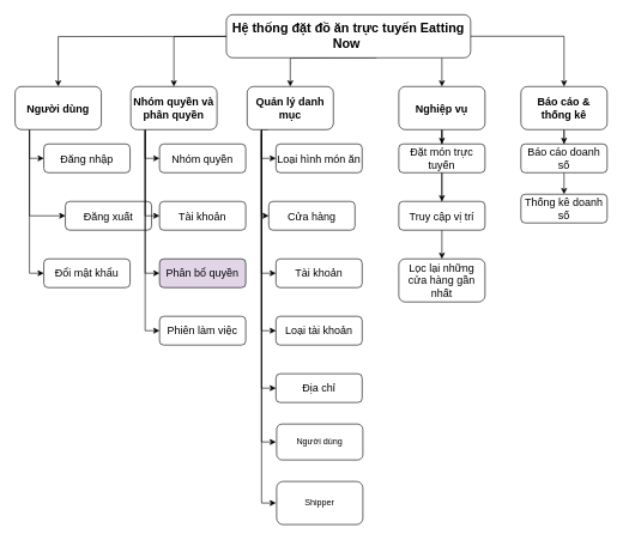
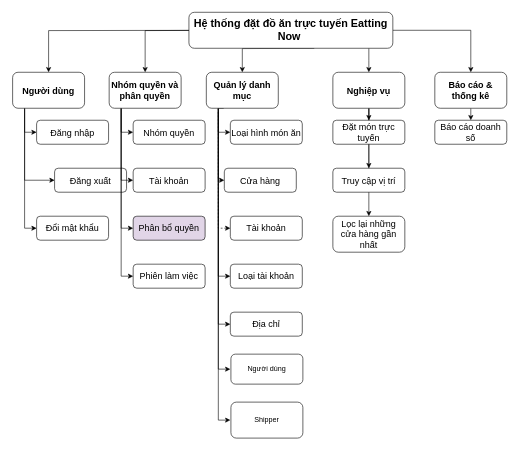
  <mxCell id="0" />
  <mxCell id="1" parent="0" />
  <mxCell id="2" style="edgeStyle=orthogonalEdgeStyle;rounded=0;orthogonalLoop=1;jettySize=auto;html=1;" parent="1" target="11" edge="1"><mxGeometry relative="1" as="geometry"><mxPoint x="383" y="50" as="sourcePoint" /></mxGeometry></mxCell>
  <mxCell id="3" style="edgeStyle=orthogonalEdgeStyle;rounded=0;orthogonalLoop=1;jettySize=auto;html=1;" parent="1" target="31" edge="1"><mxGeometry relative="1" as="geometry"><mxPoint x="383" y="50" as="sourcePoint" /></mxGeometry></mxCell>
  <mxCell id="4" style="edgeStyle=orthogonalEdgeStyle;rounded=0;orthogonalLoop=1;jettySize=auto;html=1;" parent="1" target="23" edge="1"><mxGeometry relative="1" as="geometry"><mxPoint x="523" y="80" as="sourcePoint" /></mxGeometry></mxCell>
  <mxCell id="5" style="edgeStyle=orthogonalEdgeStyle;rounded=0;orthogonalLoop=1;jettySize=auto;html=1;" parent="1" source="7" target="15" edge="1"><mxGeometry relative="1" as="geometry"><Array as="points"><mxPoint x="614" y="100" /><mxPoint x="614" y="100" /></Array></mxGeometry></mxCell>
  <mxCell id="6" style="edgeStyle=orthogonalEdgeStyle;rounded=0;orthogonalLoop=1;jettySize=auto;html=1;" parent="1" source="7" target="46" edge="1"><mxGeometry relative="1" as="geometry"><Array as="points"><mxPoint x="784" y="50" /><mxPoint x="784" y="150" /></Array></mxGeometry></mxCell>
  <mxCell id="7" value="&lt;b&gt;Hệ thống đặt đồ ăn trực tuyến Eatting Now&amp;nbsp;&lt;/b&gt;" style="rounded=1;whiteSpace=wrap;html=1;fontSize=18;" parent="1" vertex="1"><mxGeometry x="314" y="20" width="340" height="60" as="geometry" /></mxCell>
  <mxCell id="8" style="edgeStyle=orthogonalEdgeStyle;rounded=0;orthogonalLoop=1;jettySize=auto;html=1;fontSize=15;" parent="1" source="11" target="24" edge="1"><mxGeometry relative="1" as="geometry"><Array as="points"><mxPoint x="40" y="220" /></Array></mxGeometry></mxCell>
  <mxCell id="9" style="edgeStyle=orthogonalEdgeStyle;rounded=0;orthogonalLoop=1;jettySize=auto;html=1;fontSize=15;" parent="1" source="11" target="25" edge="1"><mxGeometry relative="1" as="geometry"><Array as="points"><mxPoint x="40" y="300" /></Array></mxGeometry></mxCell>
  <mxCell id="10" style="edgeStyle=orthogonalEdgeStyle;rounded=0;orthogonalLoop=1;jettySize=auto;html=1;fontSize=15;" parent="1" source="11" target="26" edge="1"><mxGeometry relative="1" as="geometry"><Array as="points"><mxPoint x="40" y="380" /></Array></mxGeometry></mxCell>
  <mxCell id="11" value="Người dùng" style="rounded=1;whiteSpace=wrap;html=1;fontSize=15;fontStyle=1" parent="1" vertex="1"><mxGeometry x="20" y="120" width="120" height="60" as="geometry" /></mxCell>
  <mxCell id="12" style="edgeStyle=orthogonalEdgeStyle;rounded=0;orthogonalLoop=1;jettySize=auto;html=1;fontSize=15;" parent="1" source="15" target="40" edge="1"><mxGeometry relative="1" as="geometry"><Array as="points"><mxPoint x="614" y="190" /><mxPoint x="614" y="190" /></Array></mxGeometry></mxCell>
  <mxCell id="13" style="edgeStyle=orthogonalEdgeStyle;rounded=0;orthogonalLoop=1;jettySize=auto;html=1;fontSize=15;" parent="1" source="15" target="41" edge="1"><mxGeometry relative="1" as="geometry"><Array as="points"><mxPoint x="614" y="190" /><mxPoint x="614" y="190" /></Array></mxGeometry></mxCell>
  <mxCell id="14" style="edgeStyle=orthogonalEdgeStyle;rounded=0;orthogonalLoop=1;jettySize=auto;html=1;fontSize=15;" parent="1" source="15" target="42" edge="1"><mxGeometry relative="1" as="geometry"><Array as="points"><mxPoint x="614" y="410" /><mxPoint x="614" y="410" /></Array></mxGeometry></mxCell>
  <mxCell id="15" value="Nghiệp vụ" style="rounded=1;whiteSpace=wrap;html=1;fontSize=15;fontStyle=1" parent="1" vertex="1"><mxGeometry x="554" y="120" width="120" height="60" as="geometry" /></mxCell>
  <mxCell id="16" style="edgeStyle=orthogonalEdgeStyle;rounded=0;orthogonalLoop=1;jettySize=auto;html=1;fontSize=15;" parent="1" source="23" target="35" edge="1"><mxGeometry relative="1" as="geometry"><Array as="points"><mxPoint x="363" y="220" /></Array></mxGeometry></mxCell>
  <mxCell id="17" style="edgeStyle=orthogonalEdgeStyle;rounded=0;orthogonalLoop=1;jettySize=auto;html=1;fontSize=15;" parent="1" source="23" target="37" edge="1"><mxGeometry relative="1" as="geometry"><Array as="points"><mxPoint x="363" y="300" /></Array></mxGeometry></mxCell>
  <mxCell id="18" style="edgeStyle=orthogonalEdgeStyle;rounded=0;orthogonalLoop=1;jettySize=auto;html=1;fontSize=15;" parent="1" source="23" target="36" edge="1"><mxGeometry relative="1" as="geometry"><Array as="points"><mxPoint x="363" y="460" /></Array></mxGeometry></mxCell>
- <mxCell id="19" style="edgeStyle=orthogonalEdgeStyle;rounded=0;orthogonalLoop=1;jettySize=auto;html=1;fontSize=15;" parent="1" source="23" target="43" edge="1"><mxGeometry relative="1" as="geometry"><Array as="points"><mxPoint x="363" y="380" /></Array></mxGeometry></mxCell>
+ <mxCell id="19" style="edgeStyle=orthogonalEdgeStyle;rounded=0;orthogonalLoop=1;jettySize=auto;html=1;fontSize=15;dashed=1;" parent="1" source="23" target="43" edge="1"><mxGeometry relative="1" as="geometry"><Array as="points"><mxPoint x="363" y="380" /></Array></mxGeometry></mxCell>
  <mxCell id="20" style="edgeStyle=orthogonalEdgeStyle;rounded=0;orthogonalLoop=1;jettySize=auto;html=1;fontSize=15;" parent="1" source="23" target="38" edge="1"><mxGeometry relative="1" as="geometry"><mxPoint x="363" y="520" as="targetPoint" /><Array as="points"><mxPoint x="363" y="540" /></Array></mxGeometry></mxCell>
  <mxCell id="21" style="edgeStyle=orthogonalEdgeStyle;rounded=0;orthogonalLoop=1;jettySize=auto;html=1;exitX=0.175;exitY=1.1;exitDx=0;exitDy=0;entryX=0;entryY=0.5;entryDx=0;entryDy=0;exitPerimeter=0;" edge="1" parent="1"><mxGeometry relative="1" as="geometry"><mxPoint x="363" y="186" as="sourcePoint" /><mxPoint x="383" y="615" as="targetPoint" /><Array as="points"><mxPoint x="363" y="615" /></Array></mxGeometry></mxCell>
  <mxCell id="22" style="edgeStyle=orthogonalEdgeStyle;rounded=0;orthogonalLoop=1;jettySize=auto;html=1;exitX=0.25;exitY=1;exitDx=0;exitDy=0;entryX=0;entryY=0.5;entryDx=0;entryDy=0;" edge="1" parent="1"><mxGeometry relative="1" as="geometry"><mxPoint x="372" y="180" as="sourcePoint" /><mxPoint x="383" y="700" as="targetPoint" /><Array as="points"><mxPoint x="363" y="180" /><mxPoint x="363" y="700" /></Array></mxGeometry></mxCell>
  <mxCell id="23" value="Quản lý danh mục" style="rounded=1;whiteSpace=wrap;html=1;fontSize=15;fontStyle=1" parent="1" vertex="1"><mxGeometry x="343" y="120" width="120" height="60" as="geometry" /></mxCell>
  <mxCell id="24" value="Đăng nhập" style="rounded=1;whiteSpace=wrap;html=1;fontSize=15;" parent="1" vertex="1"><mxGeometry x="60" y="200" width="120" height="40" as="geometry" /></mxCell>
  <mxCell id="25" value="Đăng xuất" style="rounded=1;whiteSpace=wrap;html=1;fontSize=15;" parent="1" vertex="1"><mxGeometry x="90" y="280" width="120" height="40" as="geometry" /></mxCell>
  <mxCell id="26" value="Đổi mật khẩu" style="rounded=1;whiteSpace=wrap;html=1;fontSize=15;" parent="1" vertex="1"><mxGeometry x="60" y="360" width="120" height="40" as="geometry" /></mxCell>
  <mxCell id="27" style="edgeStyle=orthogonalEdgeStyle;rounded=0;orthogonalLoop=1;jettySize=auto;html=1;fontSize=15;" parent="1" source="31" target="32" edge="1"><mxGeometry relative="1" as="geometry"><Array as="points"><mxPoint x="201" y="220" /></Array></mxGeometry></mxCell>
  <mxCell id="28" style="edgeStyle=orthogonalEdgeStyle;rounded=0;orthogonalLoop=1;jettySize=auto;html=1;fontSize=15;" parent="1" source="31" target="34" edge="1"><mxGeometry relative="1" as="geometry"><Array as="points"><mxPoint x="201" y="300" /></Array></mxGeometry></mxCell>
  <mxCell id="29" style="edgeStyle=orthogonalEdgeStyle;rounded=0;orthogonalLoop=1;jettySize=auto;html=1;fontSize=15;" parent="1" source="31" target="33" edge="1"><mxGeometry relative="1" as="geometry"><Array as="points"><mxPoint x="201" y="380" /></Array></mxGeometry></mxCell>
  <mxCell id="30" style="edgeStyle=orthogonalEdgeStyle;rounded=0;orthogonalLoop=1;jettySize=auto;html=1;fontSize=15;" parent="1" source="31" target="39" edge="1"><mxGeometry relative="1" as="geometry"><Array as="points"><mxPoint x="201" y="460" /></Array></mxGeometry></mxCell>
  <mxCell id="31" value="Nhóm quyền và phân quyền" style="rounded=1;whiteSpace=wrap;html=1;fontSize=15;fontStyle=1" parent="1" vertex="1"><mxGeometry x="181" y="120" width="120" height="60" as="geometry" /></mxCell>
  <mxCell id="32" value="Nhóm quyền" style="rounded=1;whiteSpace=wrap;html=1;fontSize=15;" parent="1" vertex="1"><mxGeometry x="221" y="200" width="120" height="40" as="geometry" /></mxCell>
  <mxCell id="33" value="Phân bổ quyền" style="rounded=1;whiteSpace=wrap;html=1;fontSize=15;fillColor=#e1d5e7;" parent="1" vertex="1"><mxGeometry x="221" y="360" width="120" height="40" as="geometry" /></mxCell>
  <mxCell id="34" value="Tài khoản" style="rounded=1;whiteSpace=wrap;html=1;fontSize=15;" parent="1" vertex="1"><mxGeometry x="221" y="280" width="120" height="40" as="geometry" /></mxCell>
  <mxCell id="35" value="Loại hình món ăn" style="rounded=1;whiteSpace=wrap;html=1;fontSize=15;" parent="1" vertex="1"><mxGeometry x="383" y="200" width="120" height="40" as="geometry" /></mxCell>
  <mxCell id="36" value="Loại tài khoản" style="rounded=1;whiteSpace=wrap;html=1;fontSize=15;" parent="1" vertex="1"><mxGeometry x="383" y="440" width="120" height="40" as="geometry" /></mxCell>
  <mxCell id="37" value="Cửa hàng" style="rounded=1;whiteSpace=wrap;html=1;fontSize=15;" parent="1" vertex="1"><mxGeometry x="373" y="280" width="120" height="40" as="geometry" /></mxCell>
  <mxCell id="38" value="Địa chỉ" style="rounded=1;whiteSpace=wrap;html=1;fontSize=15;" parent="1" vertex="1"><mxGeometry x="383" y="520" width="120" height="40" as="geometry" /></mxCell>
  <mxCell id="39" value="Phiên làm việc" style="rounded=1;whiteSpace=wrap;html=1;fontSize=15;" parent="1" vertex="1"><mxGeometry x="221" y="440" width="120" height="40" as="geometry" /></mxCell>
  <mxCell id="40" value="Đặt món trực tuyến" style="rounded=1;whiteSpace=wrap;html=1;fontSize=15;" parent="1" vertex="1"><mxGeometry x="554" y="200" width="120" height="40" as="geometry" /></mxCell>
  <mxCell id="41" value="Truy cập vị trí" style="rounded=1;whiteSpace=wrap;html=1;fontSize=15;" parent="1" vertex="1"><mxGeometry x="554" y="280" width="120" height="40" as="geometry" /></mxCell>
  <mxCell id="42" value="Lọc lại những cửa hàng gần nhất" style="rounded=1;whiteSpace=wrap;html=1;fontSize=15;" parent="1" vertex="1"><mxGeometry x="554" y="360" width="120" height="60" as="geometry" /></mxCell>
  <mxCell id="43" value="Tài khoản" style="rounded=1;whiteSpace=wrap;html=1;fontSize=15;" parent="1" vertex="1"><mxGeometry x="383" y="360" width="120" height="40" as="geometry" /></mxCell>
  <mxCell id="44" style="edgeStyle=orthogonalEdgeStyle;rounded=0;orthogonalLoop=1;jettySize=auto;html=1;fontSize=15;" parent="1" source="46" target="47" edge="1"><mxGeometry relative="1" as="geometry"><Array as="points"><mxPoint x="784" y="200" /><mxPoint x="784" y="200" /></Array></mxGeometry></mxCell>
- <mxCell id="45" style="edgeStyle=orthogonalEdgeStyle;rounded=0;orthogonalLoop=1;jettySize=auto;html=1;fontSize=15;" parent="1" source="46" target="48" edge="1"><mxGeometry relative="1" as="geometry"><Array as="points"><mxPoint x="784" y="250" /><mxPoint x="784" y="250" /></Array></mxGeometry></mxCell>
  <mxCell id="46" value="Báo cáo &amp;amp; thống kê" style="rounded=1;whiteSpace=wrap;html=1;fontSize=15;fontStyle=1" parent="1" vertex="1"><mxGeometry x="724" y="120" width="120" height="60" as="geometry" /></mxCell>
  <mxCell id="47" value="Báo cáo doanh số" style="rounded=1;whiteSpace=wrap;html=1;fontSize=15;" parent="1" vertex="1"><mxGeometry x="724" y="200" width="120" height="40" as="geometry" /></mxCell>
- <mxCell id="48" value="Thống kê doanh số" style="rounded=1;whiteSpace=wrap;html=1;fontSize=15;" parent="1" vertex="1"><mxGeometry x="724" y="270" width="120" height="40" as="geometry" /></mxCell>
  <mxCell id="49" value="Người dùng" style="rounded=1;whiteSpace=wrap;html=1;" vertex="1" parent="1"><mxGeometry x="384" y="590" width="120" height="50" as="geometry" /></mxCell>
  <mxCell id="50" value="Shipper" style="rounded=1;whiteSpace=wrap;html=1;" vertex="1" parent="1"><mxGeometry x="384" y="670" width="120" height="60" as="geometry" /></mxCell>
